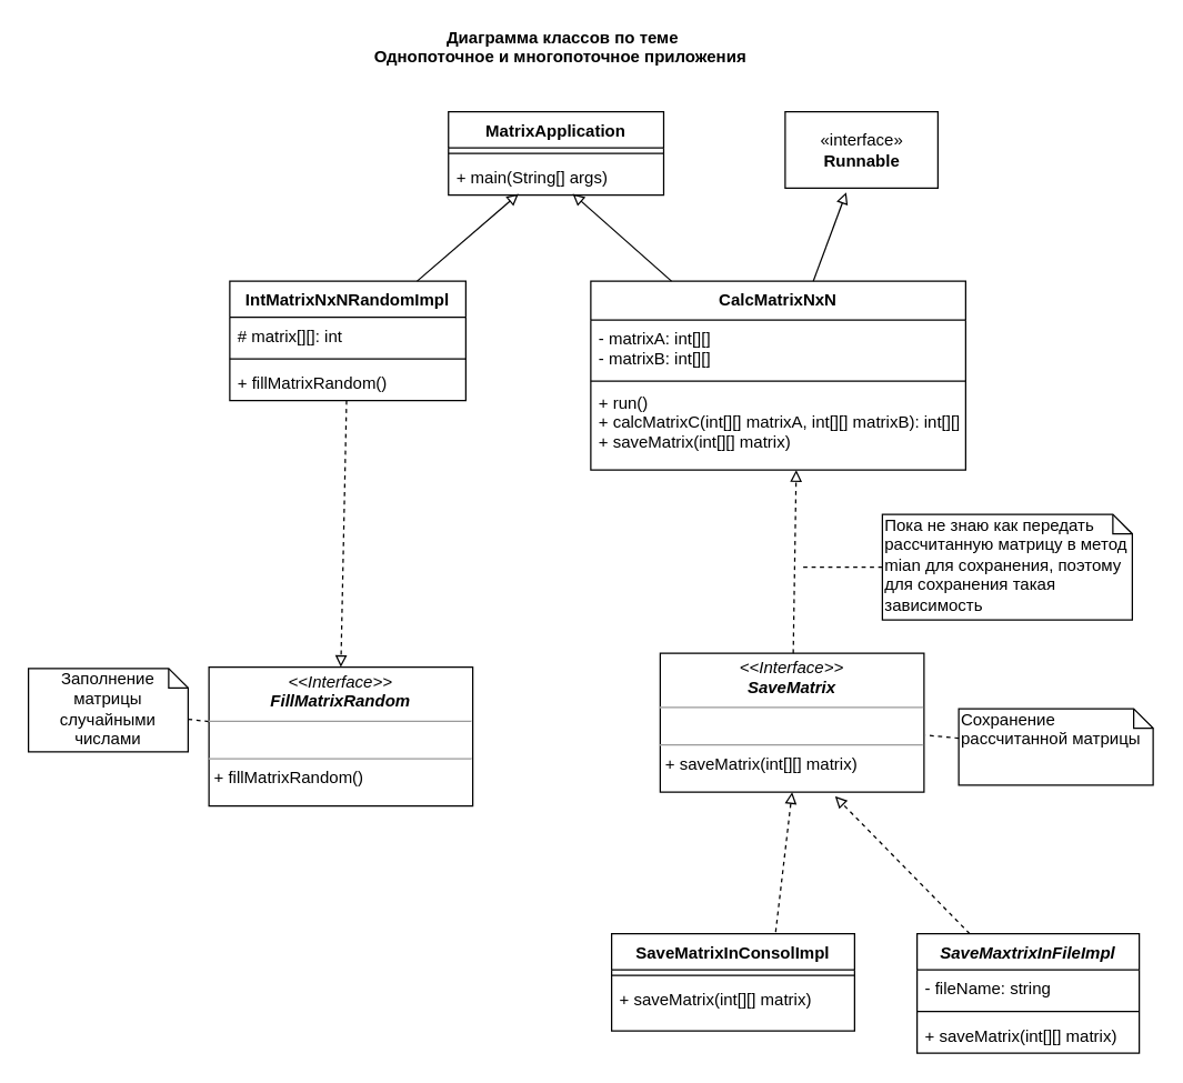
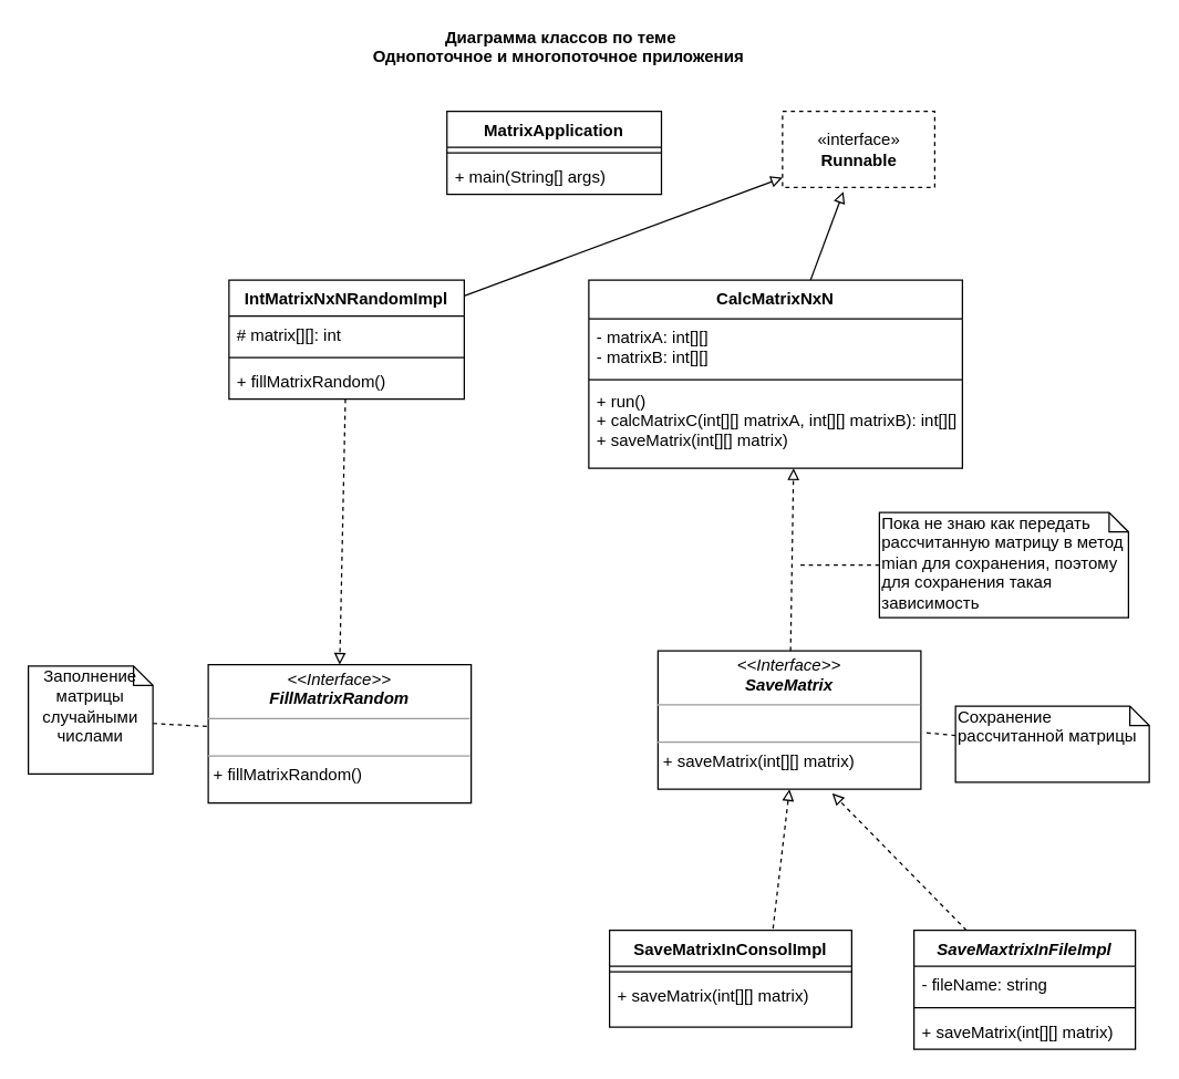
  <mxCell id="0" />
  <mxCell id="1" parent="0" />
  <mxCell id="2" value="" style="edgeStyle=none;rounded=0;orthogonalLoop=1;jettySize=auto;html=1;dashed=1;endArrow=block;endFill=0;fontFamily=Helvetica;fontColor=#000000;entryX=0.548;entryY=1;entryDx=0;entryDy=0;entryPerimeter=0;" edge="1" parent="1" source="33" target="25"><mxGeometry relative="1" as="geometry"><mxPoint x="580" y="640" as="targetPoint" /><mxPoint x="553.779" y="720" as="sourcePoint" /></mxGeometry></mxCell>
  <mxCell id="3" value="Диаграмма классов по теме &#10;Однопоточное и многопоточное приложения " style="text;align=center;fontStyle=1;verticalAlign=middle;spacingLeft=3;spacingRight=3;strokeColor=none;rotatable=0;points=[[0,0.5],[1,0.5]];portConstraint=eastwest;fillColor=none;fontColor=#000000;fontFamily=Helvetica;" vertex="1" parent="1"><mxGeometry x="365" y="20" width="80" height="26" as="geometry" /></mxCell>
  <mxCell id="4" value="" style="rounded=0;orthogonalLoop=1;jettySize=auto;html=1;dashed=1;endArrow=block;endFill=0;fontFamily=Helvetica;fontColor=#000000;entryX=0.5;entryY=1;entryDx=0;entryDy=0;exitX=0.675;exitY=-0.017;exitDx=0;exitDy=0;exitPerimeter=0;" edge="1" parent="1" source="34" target="33"><mxGeometry relative="1" as="geometry"><mxPoint x="571.94" y="564.99" as="targetPoint" /><mxPoint x="506.875" y="680" as="sourcePoint" /></mxGeometry></mxCell>
  <mxCell id="5" value="" style="edgeStyle=none;rounded=0;orthogonalLoop=1;jettySize=auto;html=1;dashed=1;endArrow=none;endFill=0;fontFamily=Helvetica;fontColor=#000000;" edge="1" parent="1" source="6"><mxGeometry relative="1" as="geometry"><mxPoint x="666" y="529" as="targetPoint" /></mxGeometry></mxCell>
  <mxCell id="6" value="Сохранение &lt;br&gt;рассчитанной матрицы" style="shape=note;whiteSpace=wrap;html=1;size=14;verticalAlign=top;align=left;spacingTop=-6;fillColor=none;fontFamily=Helvetica;fontColor=#000000;" vertex="1" parent="1"><mxGeometry x="690" y="510" width="140" height="55" as="geometry" /></mxCell>
  <mxCell id="7" value="" style="edgeStyle=none;rounded=0;orthogonalLoop=1;jettySize=auto;html=1;dashed=1;endArrow=none;endFill=0;fontFamily=Helvetica;fontColor=#000000;" edge="1" parent="1" source="8" target="32"><mxGeometry relative="1" as="geometry"><mxPoint x="189.02" y="538.002" as="targetPoint" /></mxGeometry></mxCell>
- <mxCell id="8" value="&lt;div&gt;&lt;span&gt;Заполнение матрицы случайными числами&lt;/span&gt;&lt;/div&gt;" style="shape=note;whiteSpace=wrap;html=1;size=14;verticalAlign=top;align=center;spacingTop=-6;fillColor=none;fontFamily=Helvetica;fontColor=#000000;" vertex="1" parent="1"><mxGeometry x="20" y="481" width="115" height="60" as="geometry" /></mxCell>
+ <mxCell id="8" value="&lt;div&gt;&lt;span&gt;Заполнение матрицы случайными числами&lt;/span&gt;&lt;/div&gt;" style="shape=note;whiteSpace=wrap;html=1;size=14;verticalAlign=top;align=center;spacingTop=-6;fillColor=none;fontFamily=Helvetica;fontColor=#000000;" vertex="1" parent="1"><mxGeometry x="20" y="481" width="90" height="78" as="geometry" /></mxCell>
  <mxCell id="9" value="" style="edgeStyle=none;rounded=0;orthogonalLoop=1;jettySize=auto;html=1;dashed=1;endArrow=block;endFill=0;fontFamily=Helvetica;fontColor=#000000;entryX=0.663;entryY=1.03;entryDx=0;entryDy=0;entryPerimeter=0;" edge="1" parent="1" source="10" target="33"><mxGeometry relative="1" as="geometry"><mxPoint x="596.93" y="562.988" as="targetPoint" /></mxGeometry></mxCell>
  <mxCell id="10" value="SaveMaxtrixInFileImpl&#10;" style="swimlane;fontStyle=3;align=center;verticalAlign=top;childLayout=stackLayout;horizontal=1;startSize=26;horizontalStack=0;resizeParent=1;resizeParentMax=0;resizeLast=0;collapsible=1;marginBottom=0;fillColor=none;fontFamily=Helvetica;fontColor=#000000;" vertex="1" parent="1"><mxGeometry x="660" y="672" width="160" height="86" as="geometry" /></mxCell>
  <mxCell id="11" value="- fileName: string" style="text;strokeColor=none;fillColor=none;align=left;verticalAlign=top;spacingLeft=4;spacingRight=4;overflow=hidden;rotatable=0;points=[[0,0.5],[1,0.5]];portConstraint=eastwest;" vertex="1" parent="10"><mxGeometry y="26" width="160" height="26" as="geometry" /></mxCell>
  <mxCell id="12" value="" style="line;strokeWidth=1;fillColor=none;align=left;verticalAlign=middle;spacingTop=-1;spacingLeft=3;spacingRight=3;rotatable=0;labelPosition=right;points=[];portConstraint=eastwest;" vertex="1" parent="10"><mxGeometry y="52" width="160" height="8" as="geometry" /></mxCell>
  <mxCell id="13" value="+ saveMatrix(int[][] matrix)" style="text;strokeColor=none;fillColor=none;align=left;verticalAlign=top;spacingLeft=4;spacingRight=4;overflow=hidden;rotatable=0;points=[[0,0.5],[1,0.5]];portConstraint=eastwest;" vertex="1" parent="10"><mxGeometry y="60" width="160" height="26" as="geometry" /></mxCell>
  <mxCell id="14" value="" style="edgeStyle=none;rounded=0;orthogonalLoop=1;jettySize=auto;html=1;dashed=1;endArrow=block;endFill=0;fontFamily=Helvetica;fontColor=#000000;entryX=0.5;entryY=0;entryDx=0;entryDy=0;" edge="1" parent="1" source="16" target="32"><mxGeometry relative="1" as="geometry"><mxPoint x="280.94" y="642" as="targetPoint" /></mxGeometry></mxCell>
- <mxCell id="15" value="" style="edgeStyle=none;rounded=0;orthogonalLoop=1;jettySize=auto;html=1;endArrow=block;endFill=0;fontFamily=Helvetica;fontColor=#000000;entryX=0.326;entryY=0.962;entryDx=0;entryDy=0;entryPerimeter=0;" edge="1" parent="1" source="16" target="31"><mxGeometry relative="1" as="geometry"><mxPoint x="290" y="330" as="targetPoint" /></mxGeometry></mxCell>
+ <mxCell id="15" value="" style="edgeStyle=none;rounded=0;orthogonalLoop=1;jettySize=auto;html=1;endArrow=block;endFill=0;fontFamily=Helvetica;fontColor=#000000;" edge="1" parent="1" source="16" target="26"><mxGeometry relative="1" as="geometry"><mxPoint x="290" y="330" as="targetPoint" /></mxGeometry></mxCell>
  <mxCell id="16" value="IntMatrixNxNRandomImpl" style="swimlane;fontStyle=1;align=center;verticalAlign=top;childLayout=stackLayout;horizontal=1;startSize=26;horizontalStack=0;resizeParent=1;resizeParentMax=0;resizeLast=0;collapsible=1;marginBottom=0;fillColor=none;fontFamily=Helvetica;fontColor=#000000;" vertex="1" parent="1"><mxGeometry x="165" y="202" width="170" height="86" as="geometry" /></mxCell>
  <mxCell id="17" value="# matrix[][]: int" style="text;strokeColor=none;fillColor=none;align=left;verticalAlign=top;spacingLeft=4;spacingRight=4;overflow=hidden;rotatable=0;points=[[0,0.5],[1,0.5]];portConstraint=eastwest;" vertex="1" parent="16"><mxGeometry y="26" width="170" height="26" as="geometry" /></mxCell>
  <mxCell id="18" value="" style="line;strokeWidth=1;fillColor=none;align=left;verticalAlign=middle;spacingTop=-1;spacingLeft=3;spacingRight=3;rotatable=0;labelPosition=right;points=[];portConstraint=eastwest;" vertex="1" parent="16"><mxGeometry y="52" width="170" height="8" as="geometry" /></mxCell>
  <mxCell id="19" value="+ fillMatrixRandom()" style="text;strokeColor=none;fillColor=none;align=left;verticalAlign=top;spacingLeft=4;spacingRight=4;overflow=hidden;rotatable=0;points=[[0,0.5],[1,0.5]];portConstraint=eastwest;" vertex="1" parent="16"><mxGeometry y="60" width="170" height="26" as="geometry" /></mxCell>
  <mxCell id="20" value="" style="edgeStyle=none;rounded=0;orthogonalLoop=1;jettySize=auto;html=1;dashed=0;endArrow=block;endFill=0;fontFamily=Helvetica;fontColor=#000000;entryX=0.4;entryY=1.055;entryDx=0;entryDy=0;entryPerimeter=0;" edge="1" parent="1" source="22" target="26"><mxGeometry relative="1" as="geometry"><mxPoint x="375" y="330" as="targetPoint" /></mxGeometry></mxCell>
- <mxCell id="21" value="" style="edgeStyle=none;rounded=0;orthogonalLoop=1;jettySize=auto;html=1;endArrow=block;endFill=0;fontFamily=Helvetica;fontColor=#000000;entryX=0.577;entryY=0.962;entryDx=0;entryDy=0;entryPerimeter=0;" edge="1" parent="1" source="22" target="31"><mxGeometry relative="1" as="geometry"><mxPoint x="510" y="132" as="targetPoint" /></mxGeometry></mxCell>
  <mxCell id="22" value="CalcMatrixNxN" style="swimlane;fontStyle=1;align=center;verticalAlign=top;childLayout=stackLayout;horizontal=1;startSize=28;horizontalStack=0;resizeParent=1;resizeParentMax=0;resizeLast=0;collapsible=1;marginBottom=0;fillColor=none;fontFamily=Helvetica;fontColor=#000000;" vertex="1" parent="1"><mxGeometry x="425" y="202" width="270" height="136" as="geometry" /></mxCell>
  <mxCell id="23" value="- matrixA: int[][]&#10;- matrixB: int[][]" style="text;strokeColor=none;fillColor=none;align=left;verticalAlign=top;spacingLeft=4;spacingRight=4;overflow=hidden;rotatable=0;points=[[0,0.5],[1,0.5]];portConstraint=eastwest;" vertex="1" parent="22"><mxGeometry y="28" width="270" height="42" as="geometry" /></mxCell>
  <mxCell id="24" value="" style="line;strokeWidth=1;fillColor=none;align=left;verticalAlign=middle;spacingTop=-1;spacingLeft=3;spacingRight=3;rotatable=0;labelPosition=right;points=[];portConstraint=eastwest;" vertex="1" parent="22"><mxGeometry y="70" width="270" height="4" as="geometry" /></mxCell>
  <mxCell id="25" value="+ run()&#10;+ calcMatrixC(int[][] matrixA, int[][] matrixB): int[][]&#10;+ saveMatrix(int[][] matrix)" style="text;strokeColor=none;fillColor=none;align=left;verticalAlign=top;spacingLeft=4;spacingRight=4;overflow=hidden;rotatable=0;points=[[0,0.5],[1,0.5]];portConstraint=eastwest;" vertex="1" parent="22"><mxGeometry y="74" width="270" height="62" as="geometry" /></mxCell>
- <mxCell id="26" value="«interface»&lt;br&gt;&lt;b&gt;Runnable&lt;/b&gt;" style="html=1;fillColor=none;fontFamily=Helvetica;fontColor=#000000;" vertex="1" parent="1"><mxGeometry x="565" y="80" width="110" height="55" as="geometry" /></mxCell>
+ <mxCell id="26" value="«interface»&lt;br&gt;&lt;b&gt;Runnable&lt;/b&gt;" style="html=1;fillColor=none;fontFamily=Helvetica;fontColor=#000000;dashed=1;" vertex="1" parent="1"><mxGeometry x="565" y="80" width="110" height="55" as="geometry" /></mxCell>
  <mxCell id="27" value="" style="edgeStyle=none;rounded=0;orthogonalLoop=1;jettySize=auto;html=1;dashed=1;endArrow=none;endFill=0;fontFamily=Helvetica;fontColor=#000000;" edge="1" parent="1" source="28"><mxGeometry relative="1" as="geometry"><mxPoint x="575" y="408" as="targetPoint" /></mxGeometry></mxCell>
  <mxCell id="28" value="&lt;div&gt;&lt;span&gt;Пока не знаю как передать рассчитанную матрицу в метод mian для сохранения, поэтому для сохранения такая зависимость&amp;nbsp;&lt;/span&gt;&lt;/div&gt;" style="shape=note;whiteSpace=wrap;html=1;size=14;verticalAlign=top;align=left;spacingTop=-6;fillColor=none;fontFamily=Helvetica;fontColor=#000000;" vertex="1" parent="1"><mxGeometry x="635" y="370" width="180" height="76" as="geometry" /></mxCell>
  <mxCell id="29" value="MatrixApplication" style="swimlane;fontStyle=1;align=center;verticalAlign=top;childLayout=stackLayout;horizontal=1;startSize=26;horizontalStack=0;resizeParent=1;resizeParentMax=0;resizeLast=0;collapsible=1;marginBottom=0;fillColor=none;fontFamily=Helvetica;fontColor=#000000;" vertex="1" parent="1"><mxGeometry x="322.5" y="80" width="155" height="60" as="geometry" /></mxCell>
  <mxCell id="30" value="" style="line;strokeWidth=1;fillColor=none;align=left;verticalAlign=middle;spacingTop=-1;spacingLeft=3;spacingRight=3;rotatable=0;labelPosition=right;points=[];portConstraint=eastwest;" vertex="1" parent="29"><mxGeometry y="26" width="155" height="8" as="geometry" /></mxCell>
  <mxCell id="31" value="+ main(String[] args)" style="text;strokeColor=none;fillColor=none;align=left;verticalAlign=top;spacingLeft=4;spacingRight=4;overflow=hidden;rotatable=0;points=[[0,0.5],[1,0.5]];portConstraint=eastwest;" vertex="1" parent="29"><mxGeometry y="34" width="155" height="26" as="geometry" /></mxCell>
  <mxCell id="32" value="&lt;p style=&quot;margin: 0px ; margin-top: 4px ; text-align: center&quot;&gt;&lt;i&gt;&amp;lt;&amp;lt;Interface&amp;gt;&amp;gt;&lt;/i&gt;&lt;br&gt;&lt;span style=&quot;font-style: italic ; font-weight: 700&quot;&gt;FillMatrixRandom&lt;/span&gt;&lt;/p&gt;&lt;hr size=&quot;1&quot;&gt;&lt;p style=&quot;margin: 0px ; margin-left: 4px&quot;&gt;&lt;br&gt;&lt;/p&gt;&lt;hr size=&quot;1&quot;&gt;&lt;p style=&quot;margin: 0px ; margin-left: 4px&quot;&gt;+ fillMatrixRandom()&lt;br&gt;&lt;/p&gt;" style="verticalAlign=top;align=left;overflow=fill;fontSize=12;fontFamily=Helvetica;html=1;fillColor=none;" vertex="1" parent="1"><mxGeometry x="150" y="480" width="190" height="100" as="geometry" /></mxCell>
  <mxCell id="33" value="&lt;p style=&quot;margin: 0px ; margin-top: 4px ; text-align: center&quot;&gt;&lt;i&gt;&amp;lt;&amp;lt;Interface&amp;gt;&amp;gt;&lt;/i&gt;&lt;br&gt;&lt;span style=&quot;font-style: italic ; font-weight: 700&quot;&gt;SaveMatrix&lt;/span&gt;&lt;br&gt;&lt;/p&gt;&lt;hr size=&quot;1&quot;&gt;&lt;p style=&quot;margin: 0px ; margin-left: 4px&quot;&gt;&lt;br&gt;&lt;/p&gt;&lt;hr size=&quot;1&quot;&gt;&lt;p style=&quot;margin: 0px ; margin-left: 4px&quot;&gt;+ saveMatrix(int[][] matrix)&lt;br&gt;&lt;/p&gt;" style="verticalAlign=top;align=left;overflow=fill;fontSize=12;fontFamily=Helvetica;html=1;fillColor=none;" vertex="1" parent="1"><mxGeometry x="475" y="470" width="190" height="100" as="geometry" /></mxCell>
  <mxCell id="34" value="SaveMatrixInConsolImpl" style="swimlane;fontStyle=1;align=center;verticalAlign=top;childLayout=stackLayout;horizontal=1;startSize=26;horizontalStack=0;resizeParent=1;resizeParentMax=0;resizeLast=0;collapsible=1;marginBottom=0;fillColor=none;fontFamily=Helvetica;fontColor=#000000;" vertex="1" parent="1"><mxGeometry x="440" y="672" width="175" height="70" as="geometry" /></mxCell>
  <mxCell id="35" value="" style="line;strokeWidth=1;fillColor=none;align=left;verticalAlign=middle;spacingTop=-1;spacingLeft=3;spacingRight=3;rotatable=0;labelPosition=right;points=[];portConstraint=eastwest;" vertex="1" parent="34"><mxGeometry y="26" width="175" height="8" as="geometry" /></mxCell>
  <mxCell id="36" value="+ saveMatrix(int[][] matrix)" style="text;strokeColor=none;fillColor=none;align=left;verticalAlign=top;spacingLeft=4;spacingRight=4;overflow=hidden;rotatable=0;points=[[0,0.5],[1,0.5]];portConstraint=eastwest;" vertex="1" parent="34"><mxGeometry y="34" width="175" height="36" as="geometry" /></mxCell>
